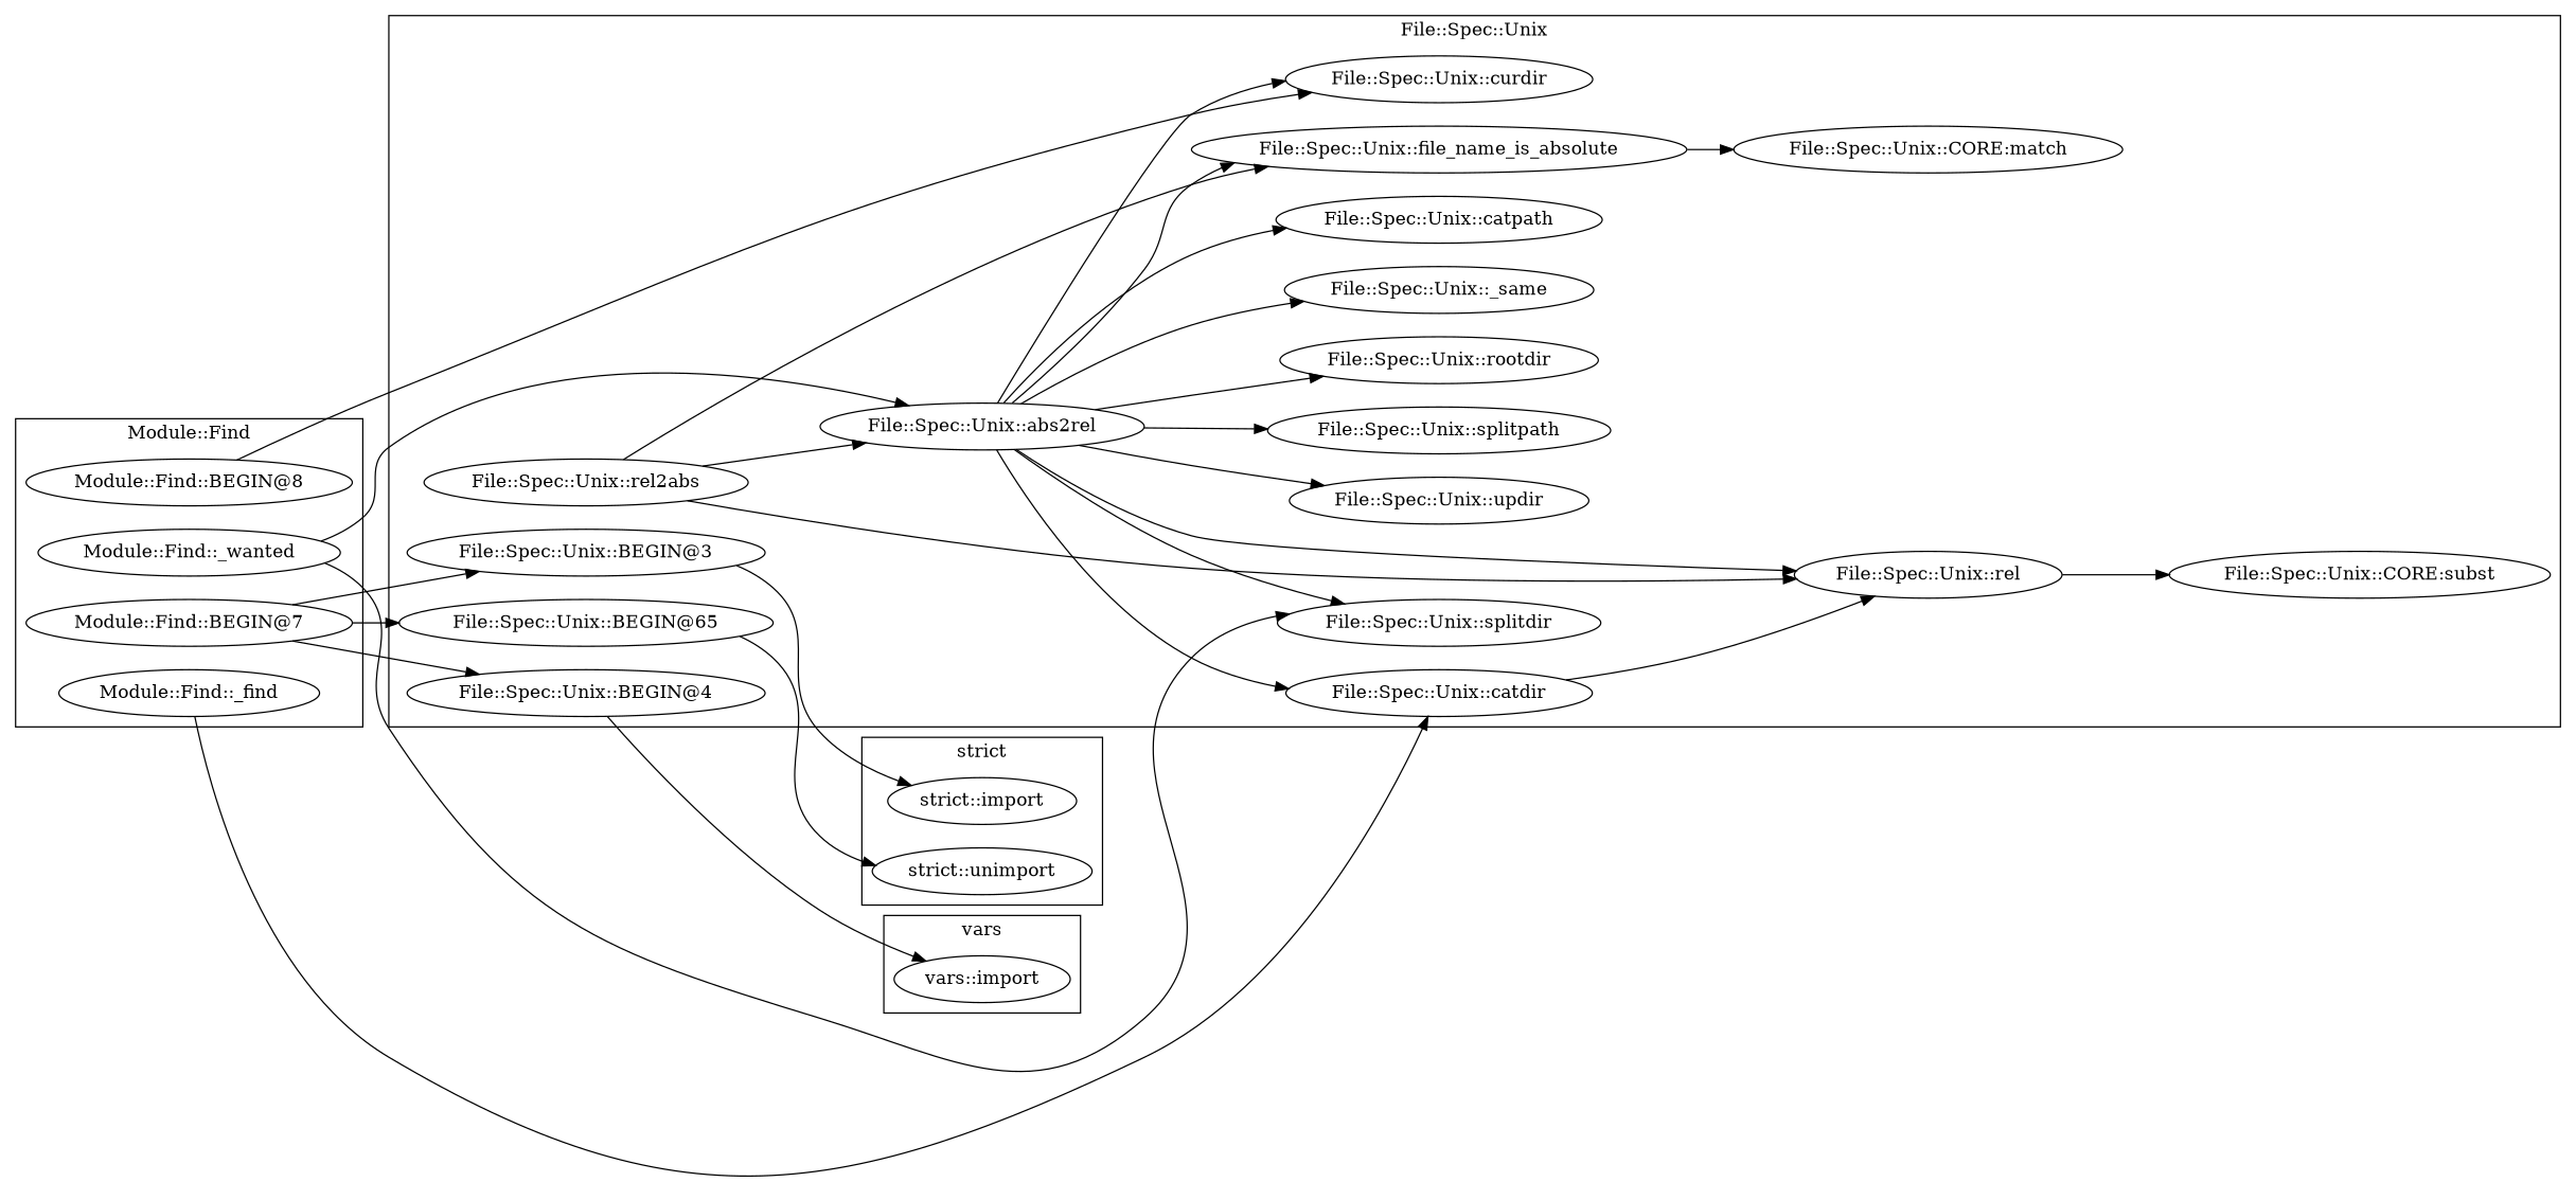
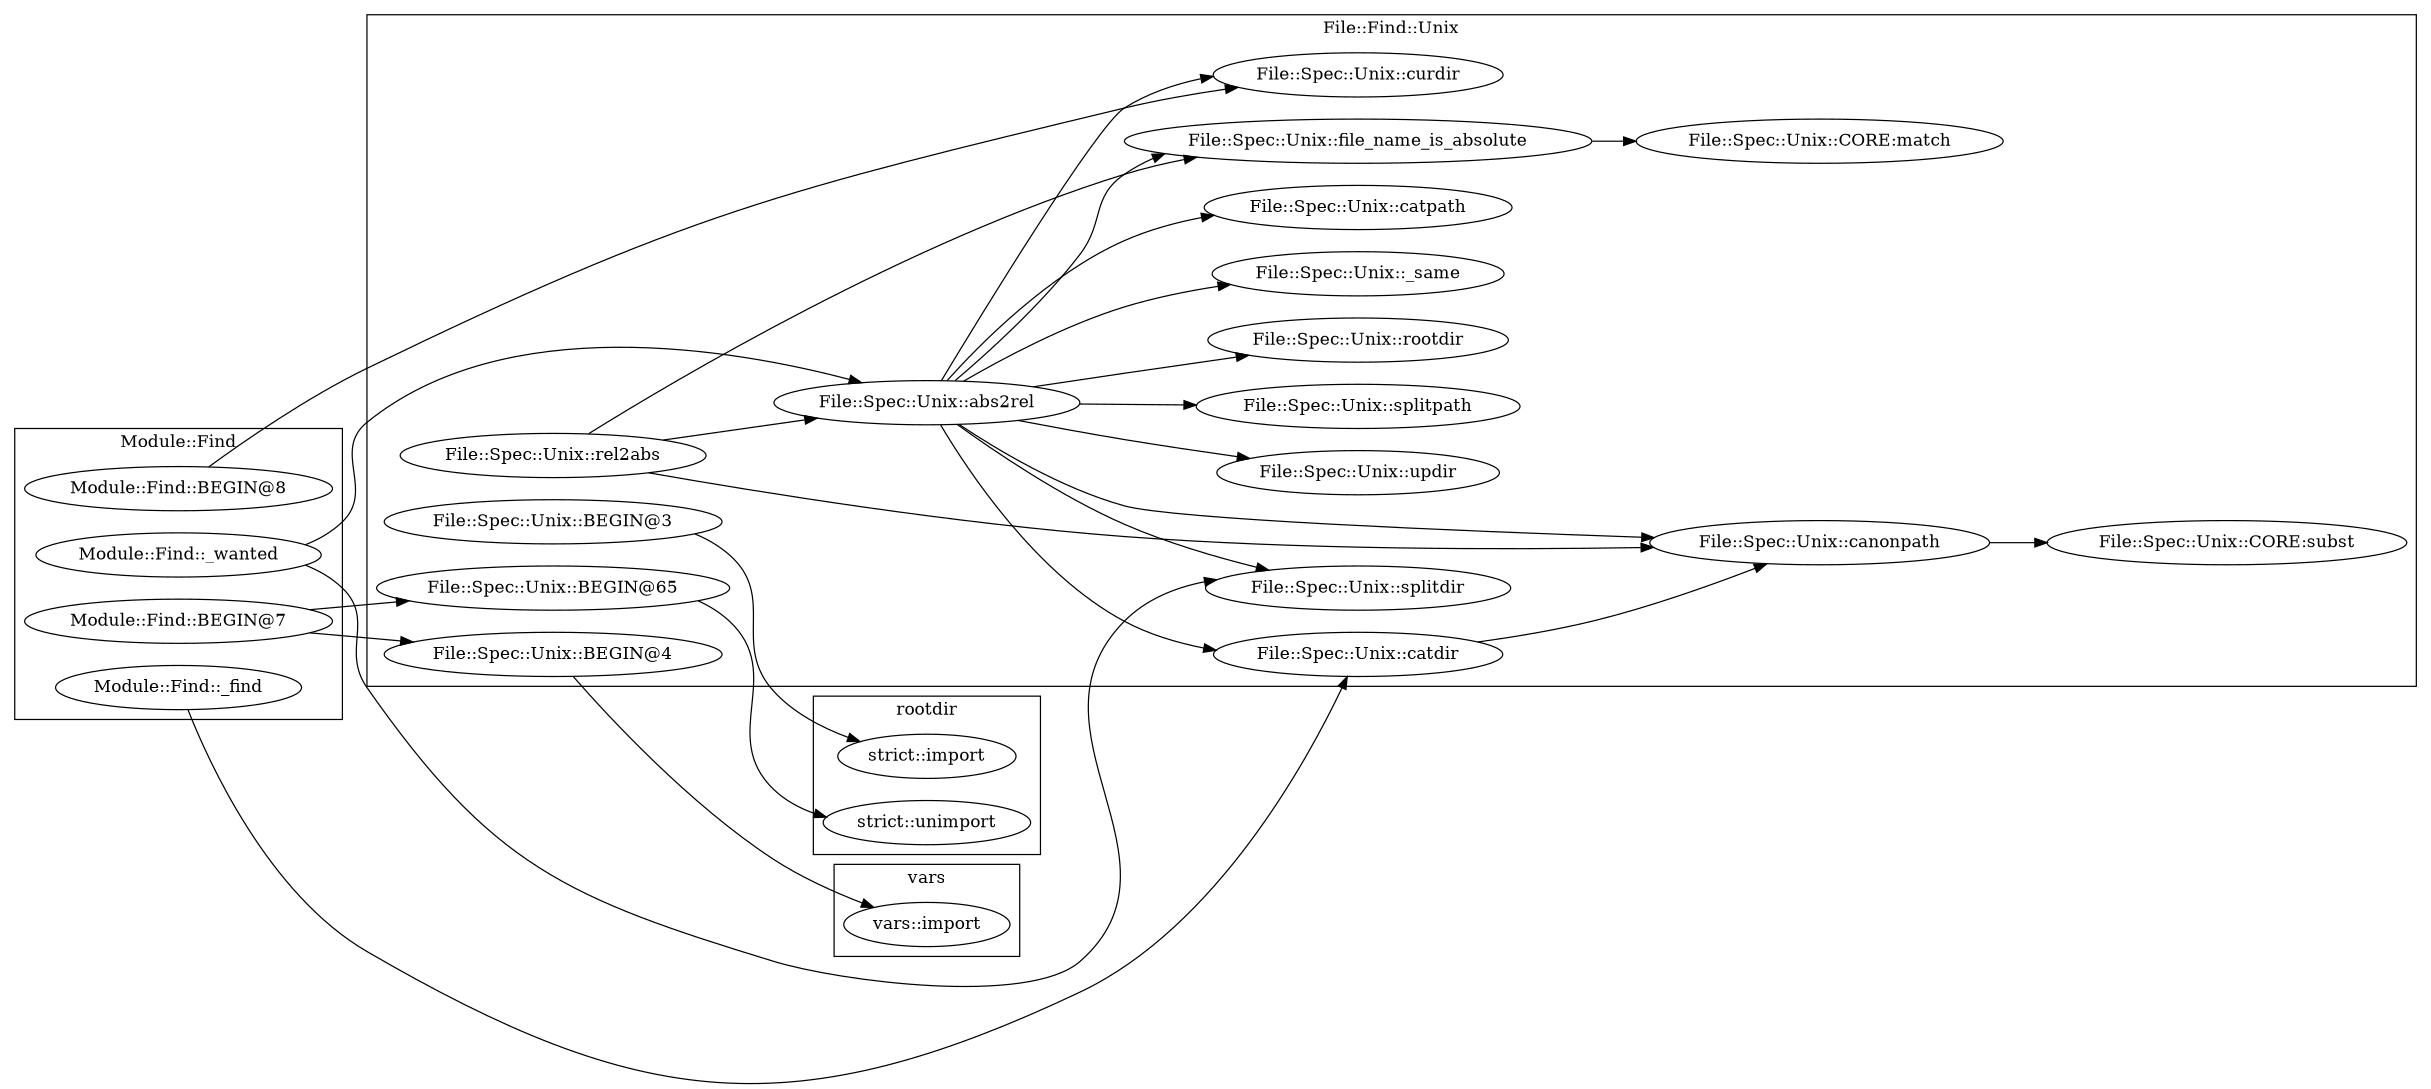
  digraph {
    rankdir=LR
    "strict::import"
    "strict::unimport"
    "vars::import"
    "Module::Find::BEGIN@8"
    "Module::Find::_wanted"
    "Module::Find::BEGIN@7"
    "Module::Find::_find"
    "File::Spec::Unix::curdir"
    "File::Spec::Unix::rel2abs"
    "File::Spec::Unix::rootdir"
-   "File::Spec::Unix::canonpath" [label="File::Spec::Unix::rel"]
+   "File::Spec::Unix::canonpath"
    "File::Spec::Unix::BEGIN@65"
    "File::Spec::Unix::CORE:match"
    "File::Spec::Unix::_same"
    "File::Spec::Unix::catpath"
    "File::Spec::Unix::updir"
    "File::Spec::Unix::abs2rel"
    "File::Spec::Unix::file_name_is_absolute"
    "File::Spec::Unix::splitpath"
    "File::Spec::Unix::splitdir"
    "File::Spec::Unix::BEGIN@4"
    "File::Spec::Unix::BEGIN@3"
    "File::Spec::Unix::CORE:subst"
    "File::Spec::Unix::catdir"
    subgraph cluster_1 {
-     label="strict"
+     label=rootdir
      "strict::import"
      "strict::unimport"
    }
    subgraph cluster_2 {
      label=vars
      "vars::import"
    }
    subgraph cluster_3 {
      label="Module::Find"
      "Module::Find::BEGIN@8"
      "Module::Find::_wanted"
      "Module::Find::BEGIN@7"
      "Module::Find::_find"
    }
    subgraph cluster_4 {
-     label="File::Spec::Unix"
+     label="File::Find::Unix"
      "File::Spec::Unix::curdir"
      "File::Spec::Unix::rel2abs"
      "File::Spec::Unix::rootdir"
      "File::Spec::Unix::canonpath"
      "File::Spec::Unix::BEGIN@65"
      "File::Spec::Unix::CORE:match"
      "File::Spec::Unix::_same"
      "File::Spec::Unix::catpath"
      "File::Spec::Unix::updir"
      "File::Spec::Unix::abs2rel"
      "File::Spec::Unix::file_name_is_absolute"
      "File::Spec::Unix::splitpath"
      "File::Spec::Unix::splitdir"
      "File::Spec::Unix::BEGIN@4"
      "File::Spec::Unix::BEGIN@3"
      "File::Spec::Unix::CORE:subst"
      "File::Spec::Unix::catdir"
    }
    "Module::Find::BEGIN@8" -> "File::Spec::Unix::curdir"
    "Module::Find::_wanted" -> "File::Spec::Unix::abs2rel"
    "Module::Find::_wanted" -> "File::Spec::Unix::splitdir"
    "Module::Find::BEGIN@7" -> "File::Spec::Unix::BEGIN@65"
    "Module::Find::BEGIN@7" -> "File::Spec::Unix::BEGIN@4"
-   "Module::Find::BEGIN@7" -> "File::Spec::Unix::BEGIN@3"
    "Module::Find::_find" -> "File::Spec::Unix::catdir"
    "File::Spec::Unix::rel2abs" -> "File::Spec::Unix::canonpath"
    "File::Spec::Unix::rel2abs" -> "File::Spec::Unix::abs2rel"
    "File::Spec::Unix::rel2abs" -> "File::Spec::Unix::file_name_is_absolute"
    "File::Spec::Unix::canonpath" -> "File::Spec::Unix::CORE:subst"
    "File::Spec::Unix::BEGIN@65" -> "strict::unimport"
    "File::Spec::Unix::abs2rel" -> "File::Spec::Unix::curdir"
    "File::Spec::Unix::abs2rel" -> "File::Spec::Unix::rootdir"
    "File::Spec::Unix::abs2rel" -> "File::Spec::Unix::canonpath"
    "File::Spec::Unix::abs2rel" -> "File::Spec::Unix::_same"
    "File::Spec::Unix::abs2rel" -> "File::Spec::Unix::catpath"
    "File::Spec::Unix::abs2rel" -> "File::Spec::Unix::updir"
    "File::Spec::Unix::abs2rel" -> "File::Spec::Unix::file_name_is_absolute"
    "File::Spec::Unix::abs2rel" -> "File::Spec::Unix::splitpath"
    "File::Spec::Unix::abs2rel" -> "File::Spec::Unix::splitdir"
    "File::Spec::Unix::abs2rel" -> "File::Spec::Unix::catdir"
    "File::Spec::Unix::file_name_is_absolute" -> "File::Spec::Unix::CORE:match"
    "File::Spec::Unix::BEGIN@4" -> "vars::import"
    "File::Spec::Unix::BEGIN@3" -> "strict::import"
    "File::Spec::Unix::catdir" -> "File::Spec::Unix::canonpath"
  }
